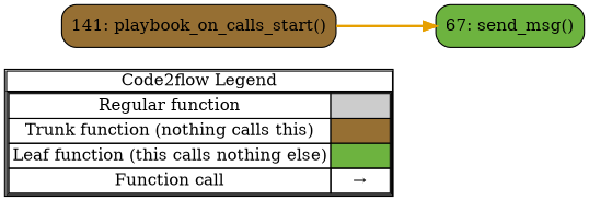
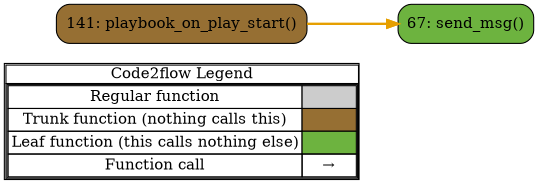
  digraph {
    concentrate=true
    rankdir=LR
    splines=ortho
    node [shape=rect style="rounded,filled"]
    edge [color="#E69F00" penwidth=2]
    n1 [label=<         <table cellspacing="0" cellpadding="0" border="1"><tr><td>Code2flow Legend</td></tr><tr><td>         <table cellspacing="0">         <tr><td>Regular function</td><td width="50px" bgcolor='#cccccc'></td></tr>         <tr><td>Trunk function (nothing calls this)</td><td bgcolor='#966F33'></td></tr>         <tr><td>Leaf function (this calls nothing else)</td><td bgcolor='#6db33f'></td></tr>         <tr><td>Function call</td><td><font color='black'>&#8594;</font></td></tr>         </table></td></tr></table>         > margin=0 shape=none style=""]
-   n2 [fillcolor="#966F33" label="141: playbook_on_calls_start()"]
+   n2 [fillcolor="#966F33" label="141: playbook_on_play_start()"]
    n3 [fillcolor="#6db33f" label="67: send_msg()"]
    subgraph sub_1 {
      label=legend
      rank=min
      n1
    }
    subgraph sub_2 {
      label="File: hipchat"
      style=dotted
      subgraph sub_3 {
        label="Class: CallbackModule"
        style=dotted
        n2
        n3
      }
    }
    n2 -> n3
    n2 -> n3
    n2 -> n3
  }
